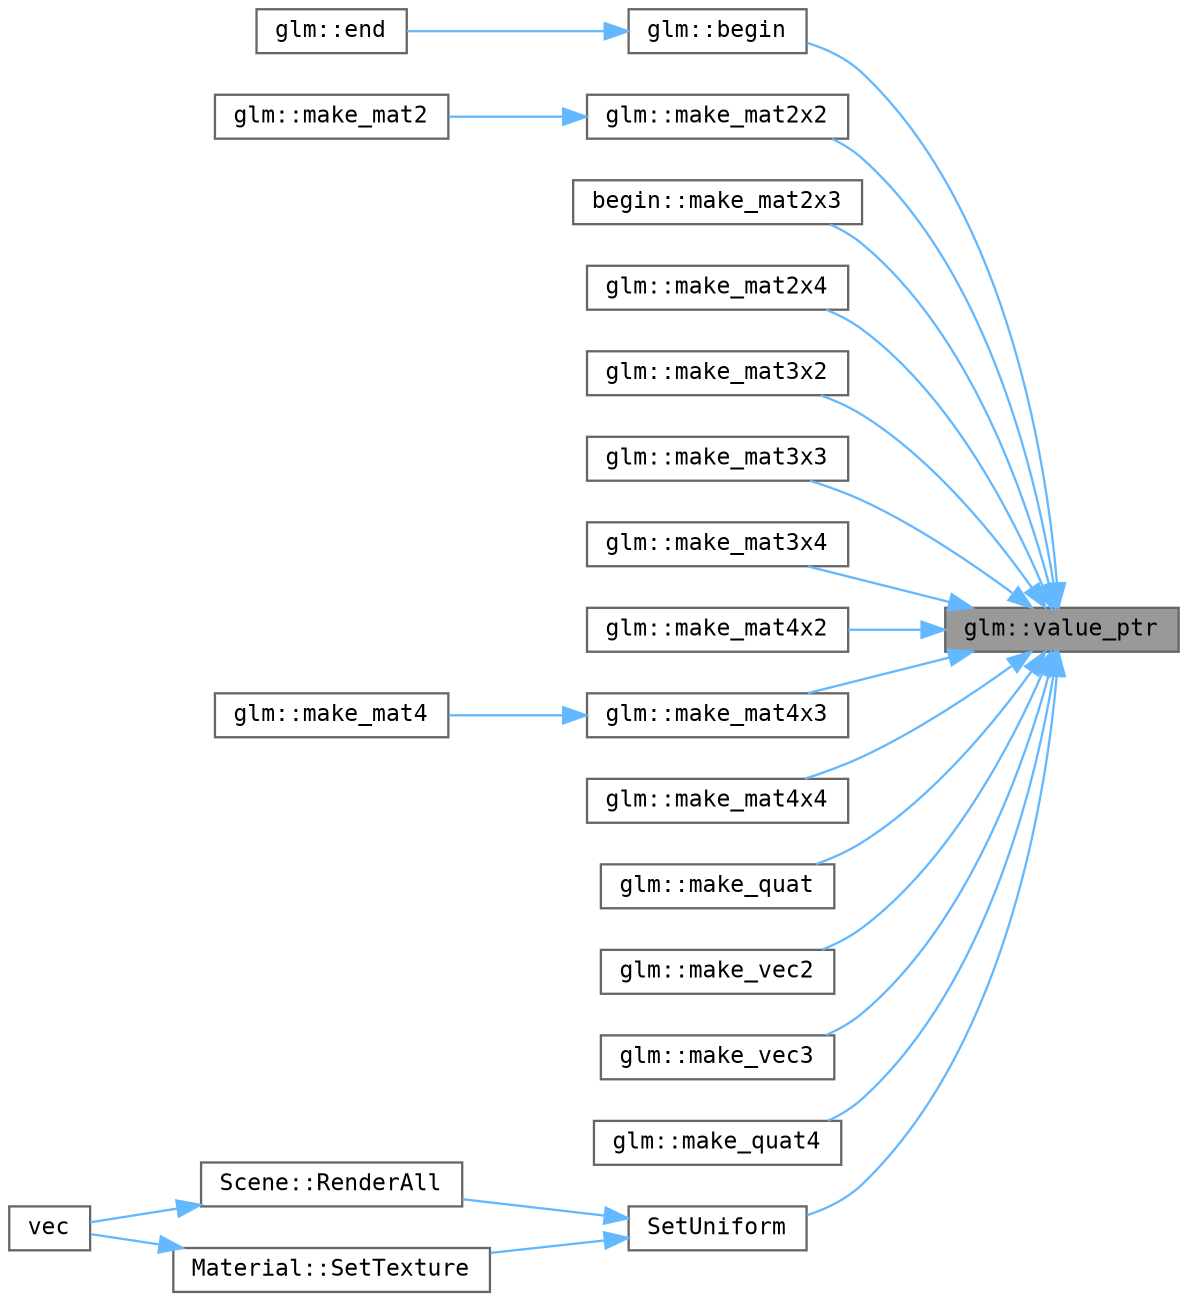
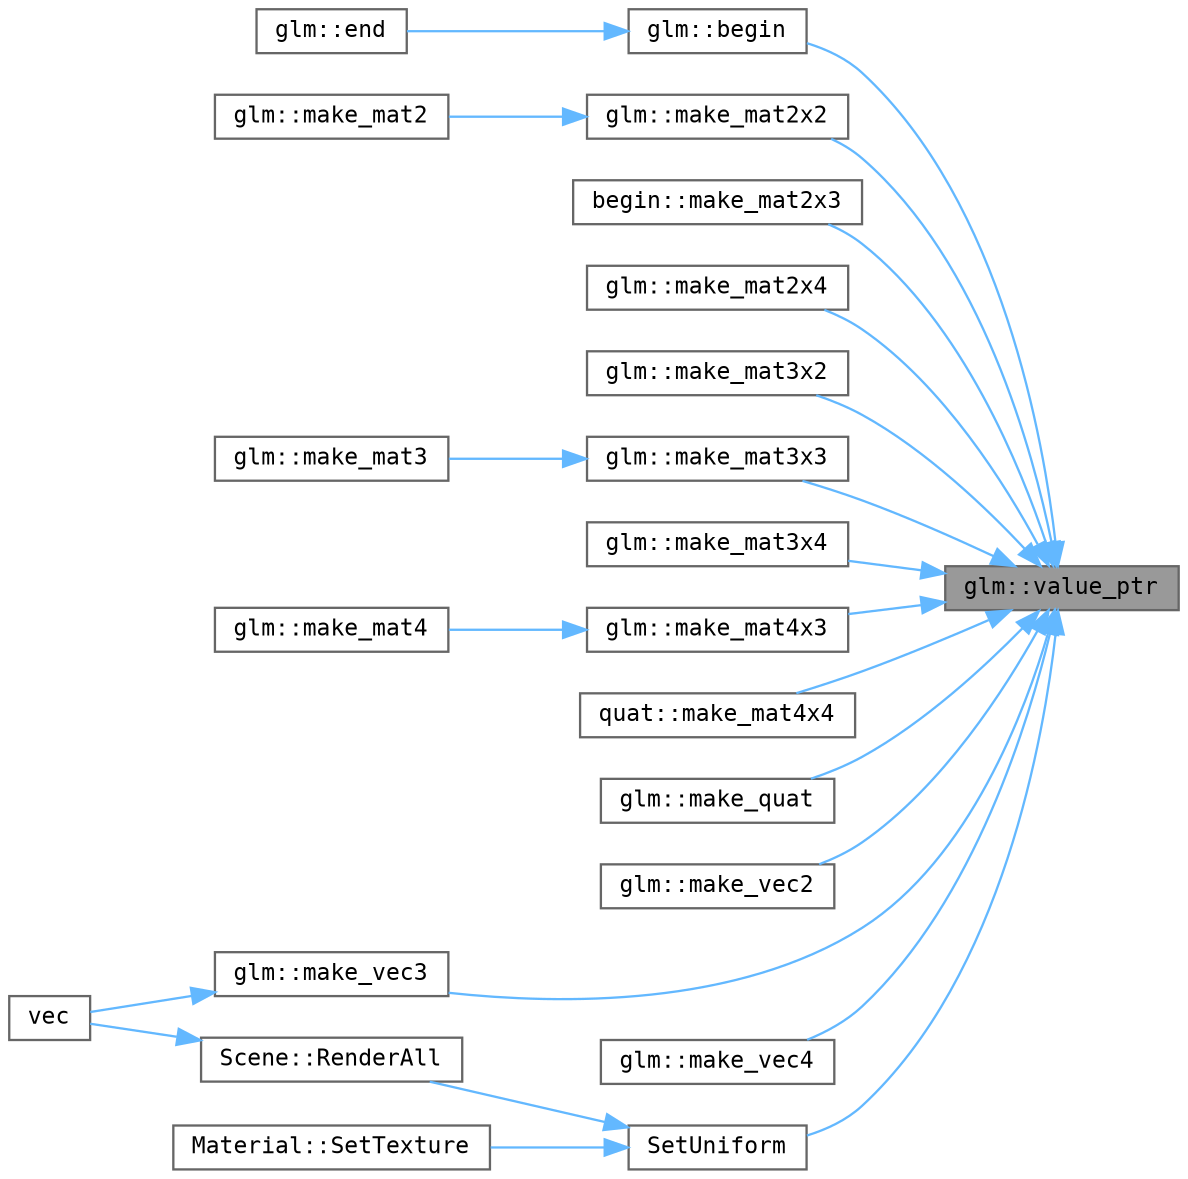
  digraph {
    rankdir=RL
    node [color=grey40 fillcolor=white fontname=Terminal fontsize=10 shape=box style=filled]
    edge [color=steelblue1 dir=back fontname=Terminal fontsize=10 labelfontname=Helvetica labelfontsize=10 style=solid]
    n1 [color=gray40 fillcolor=grey60 fontcolor=black height=0.2 label="glm::value_ptr" width=0.4]
    n2 [height=0.2 label="glm::begin" width=0.4]
    n3 [height=0.2 label="glm::make_mat2x2" width=0.4]
    n4 [height=0.2 label="begin::make_mat2x3" width=0.4]
    n5 [height=0.2 label="glm::make_mat2x4" width=0.4]
    n6 [height=0.2 label="glm::make_mat3x2" width=0.4]
    n7 [height=0.2 label="glm::make_mat3x3" width=0.4]
    n8 [height=0.2 label="glm::make_mat3x4" width=0.4]
-   n9 [height=0.2 label="glm::make_mat4x2" width=0.4]
    n10 [height=0.2 label="glm::make_mat4x3" width=0.4]
-   n11 [height=0.2 label="glm::make_mat4x4" width=0.4]
+   n11 [height=0.2 label="quat::make_mat4x4" width=0.4]
    n12 [height=0.2 label="glm::make_quat" width=0.4]
    n13 [height=0.2 label="glm::make_vec2" width=0.4]
    n14 [height=0.2 label="glm::make_vec3" width=0.4]
-   n15 [height=0.2 label="glm::make_quat4" width=0.4]
+   n15 [height=0.2 label="glm::make_vec4" width=0.4]
    n16 [height=0.2 label=SetUniform width=0.4]
    n17 [height=0.2 label="glm::end" width=0.4]
    n18 [height=0.2 label="glm::make_mat2" width=0.4]
+   n19 [height=0.2 label="glm::make_mat3" width=0.4]
    n20 [height=0.2 label="glm::make_mat4" width=0.4]
    n21 [height=0.2 label="Scene::RenderAll" width=0.4]
    n22 [height=0.2 label="Material::SetTexture" width=0.4]
    n23 [height=0.2 label=vec width=0.4]
    n1 -> n2
    n1 -> n3
    n1 -> n4
    n1 -> n5
    n1 -> n6
    n1 -> n7
    n1 -> n8
-   n1 -> n9
    n1 -> n10
    n1 -> n11
    n1 -> n12
    n1 -> n13
    n1 -> n14
    n1 -> n15
    n1 -> n16
    n2 -> n17
    n3 -> n18
+   n7 -> n19
    n10 -> n20
    n16 -> n21
    n16 -> n22
    n21 -> n23
-   n22 -> n23
+   n14 -> n23
  }
